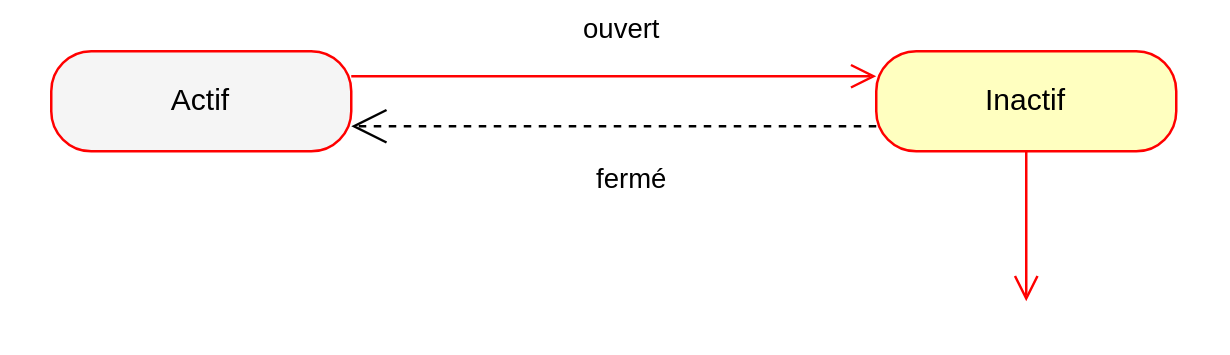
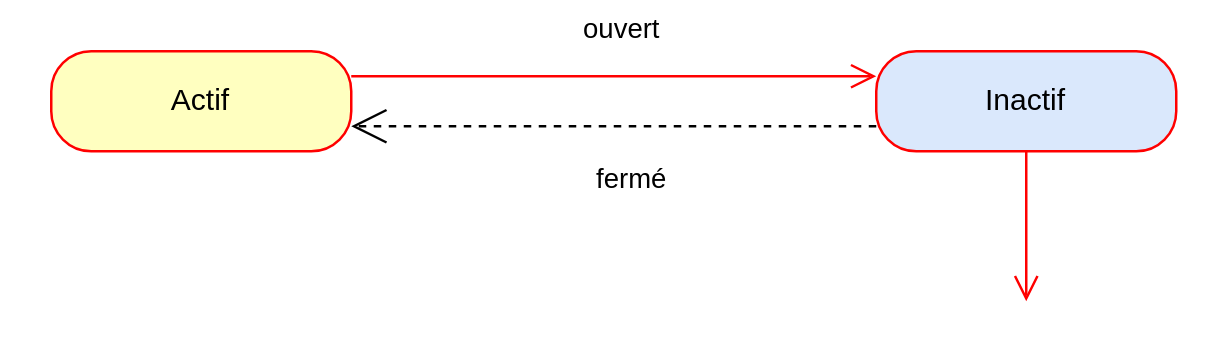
  <mxCell id="0" />
  <mxCell id="1" parent="0" />
- <mxCell id="2" value="Actif" style="rounded=1;whiteSpace=wrap;html=1;arcSize=40;fontColor=#000000;fillColor=#f5f5f5;strokeColor=#ff0000;" vertex="1" parent="1"><mxGeometry x="20" y="20" width="120" height="40" as="geometry" /></mxCell>
+ <mxCell id="2" value="Actif" style="rounded=1;whiteSpace=wrap;html=1;arcSize=40;fontColor=#000000;fillColor=#ffffc0;strokeColor=#ff0000;" vertex="1" parent="1"><mxGeometry x="20" y="20" width="120" height="40" as="geometry" /></mxCell>
  <mxCell id="3" value="" style="edgeStyle=orthogonalEdgeStyle;html=1;verticalAlign=bottom;endArrow=open;endSize=8;strokeColor=#ff0000;rounded=0;entryX=0;entryY=0.5;entryDx=0;entryDy=0;" edge="1" parent="1"><mxGeometry relative="1" as="geometry"><mxPoint x="350" y="30" as="targetPoint" /><mxPoint x="140" y="30" as="sourcePoint" /></mxGeometry></mxCell>
  <mxCell id="4" value="ouvert" style="edgeLabel;html=1;align=center;verticalAlign=middle;resizable=0;points=[];" vertex="1" connectable="0" parent="3"><mxGeometry x="0.019" y="-1" relative="1" as="geometry"><mxPoint y="-21" as="offset" /></mxGeometry></mxCell>
- <mxCell id="5" value="Inactif" style="rounded=1;whiteSpace=wrap;html=1;arcSize=40;fontColor=#000000;fillColor=#ffffc0;strokeColor=#ff0000;" vertex="1" parent="1"><mxGeometry x="350" y="20" width="120" height="40" as="geometry" /></mxCell>
+ <mxCell id="5" value="Inactif" style="rounded=1;whiteSpace=wrap;html=1;arcSize=40;fontColor=#000000;fillColor=#dae8fc;strokeColor=#ff0000;" vertex="1" parent="1"><mxGeometry x="350" y="20" width="120" height="40" as="geometry" /></mxCell>
  <mxCell id="6" value="" style="edgeStyle=orthogonalEdgeStyle;html=1;verticalAlign=bottom;endArrow=open;endSize=8;strokeColor=#ff0000;rounded=0;" edge="1" source="5" parent="1"><mxGeometry relative="1" as="geometry"><mxPoint x="410" y="120" as="targetPoint" /></mxGeometry></mxCell>
  <mxCell id="7" value="" style="endArrow=open;endFill=1;endSize=12;html=1;rounded=0;entryX=1;entryY=0.75;entryDx=0;entryDy=0;exitX=0;exitY=0.75;exitDx=0;exitDy=0;dashed=1;" edge="1" parent="1" source="5" target="2"><mxGeometry width="160" relative="1" as="geometry"><mxPoint x="220" y="260" as="sourcePoint" /><mxPoint x="380" y="260" as="targetPoint" /></mxGeometry></mxCell>
  <mxCell id="8" value="fermé" style="edgeLabel;html=1;align=center;verticalAlign=middle;resizable=0;points=[];" vertex="1" connectable="0" parent="7"><mxGeometry x="-0.057" y="1" relative="1" as="geometry"><mxPoint y="19" as="offset" /></mxGeometry></mxCell>
